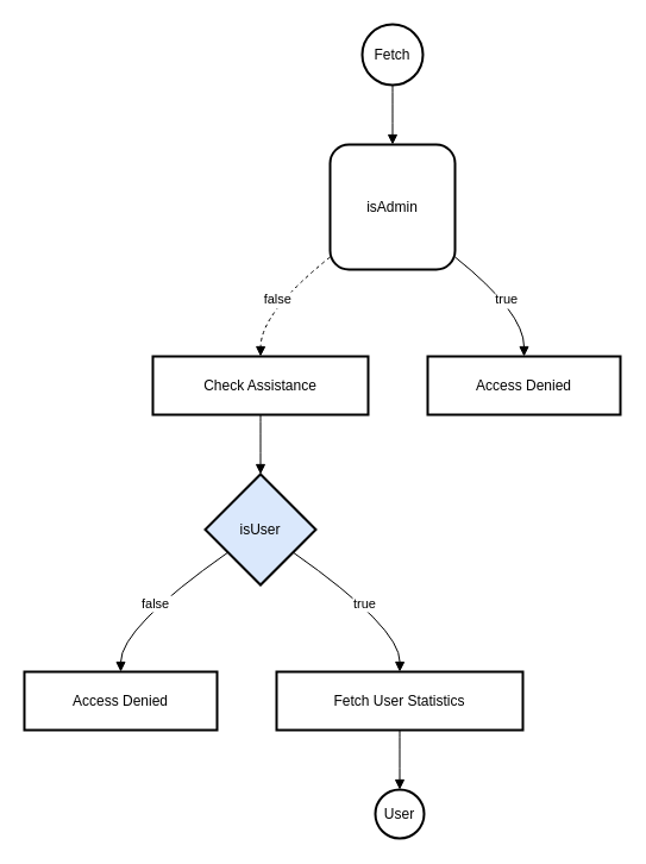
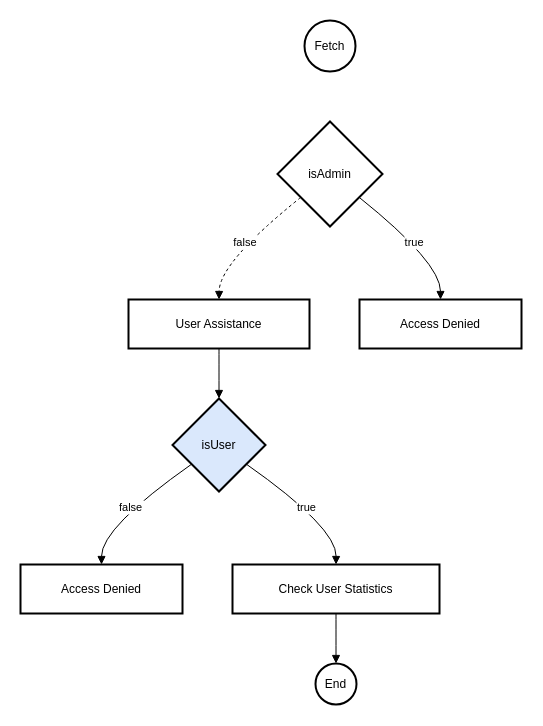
  <mxCell id="0" />
  <mxCell id="1" parent="0" />
  <mxCell id="2" value="Fetch" style="ellipse;aspect=fixed;strokeWidth=2;whiteSpace=wrap;" vertex="1" parent="1"><mxGeometry x="304" y="20" width="51" height="51" as="geometry" /></mxCell>
- <mxCell id="3" value="isAdmin" style="strokeWidth=2;whiteSpace=wrap;rounded=1;" vertex="1" parent="1"><mxGeometry x="277" y="121" width="105" height="105" as="geometry" /></mxCell>
- <mxCell id="4" value="Check Assistance" style="whiteSpace=wrap;strokeWidth=2;" vertex="1" parent="1"><mxGeometry x="128" y="299" width="181" height="49" as="geometry" /></mxCell>
+ <mxCell id="3" value="isAdmin" style="rhombus;strokeWidth=2;whiteSpace=wrap;" vertex="1" parent="1"><mxGeometry x="277" y="121" width="105" height="105" as="geometry" /></mxCell>
+ <mxCell id="4" value="User Assistance" style="whiteSpace=wrap;strokeWidth=2;" vertex="1" parent="1"><mxGeometry x="128" y="299" width="181" height="49" as="geometry" /></mxCell>
  <mxCell id="5" value="isUser" style="rhombus;strokeWidth=2;whiteSpace=wrap;fillColor=#dae8fc;" vertex="1" parent="1"><mxGeometry x="172" y="398" width="93" height="93" as="geometry" /></mxCell>
  <mxCell id="6" value="Access Denied" style="whiteSpace=wrap;strokeWidth=2;" vertex="1" parent="1"><mxGeometry x="20" y="564" width="162" height="49" as="geometry" /></mxCell>
- <mxCell id="7" value="Fetch User Statistics" style="whiteSpace=wrap;strokeWidth=2;" vertex="1" parent="1"><mxGeometry x="232" y="564" width="207" height="49" as="geometry" /></mxCell>
- <mxCell id="8" value="User" style="ellipse;aspect=fixed;strokeWidth=2;whiteSpace=wrap;" vertex="1" parent="1"><mxGeometry x="315" y="663" width="41" height="41" as="geometry" /></mxCell>
+ <mxCell id="7" value="Check User Statistics" style="whiteSpace=wrap;strokeWidth=2;" vertex="1" parent="1"><mxGeometry x="232" y="564" width="207" height="49" as="geometry" /></mxCell>
+ <mxCell id="8" value="End" style="ellipse;aspect=fixed;strokeWidth=2;whiteSpace=wrap;" vertex="1" parent="1"><mxGeometry x="315" y="663" width="41" height="41" as="geometry" /></mxCell>
  <mxCell id="9" value="Access Denied" style="whiteSpace=wrap;strokeWidth=2;" vertex="1" parent="1"><mxGeometry x="359" y="299" width="162" height="49" as="geometry" /></mxCell>
- <mxCell id="10" value="" style="curved=1;startArrow=none;endArrow=block;exitX=0.5;exitY=0.99;entryX=0.5;entryY=0;" edge="1" parent="1" source="2" target="3"><mxGeometry relative="1" as="geometry"><Array as="points" /></mxGeometry></mxCell>
  <mxCell id="11" value="false" style="curved=1;startArrow=none;endArrow=block;exitX=0;exitY=0.9;entryX=0.5;entryY=0;dashed=1;" edge="1" parent="1" source="3" target="4"><mxGeometry relative="1" as="geometry"><Array as="points"><mxPoint x="219" y="262" /></Array></mxGeometry></mxCell>
  <mxCell id="12" value="" style="curved=1;startArrow=none;endArrow=block;exitX=0.5;exitY=1;entryX=0.5;entryY=0;" edge="1" parent="1" source="4" target="5"><mxGeometry relative="1" as="geometry"><Array as="points" /></mxGeometry></mxCell>
  <mxCell id="13" value="false" style="curved=1;startArrow=none;endArrow=block;exitX=0;exitY=0.85;entryX=0.5;entryY=-0.01;" edge="1" parent="1" source="5" target="6"><mxGeometry relative="1" as="geometry"><Array as="points"><mxPoint x="101" y="527" /></Array></mxGeometry></mxCell>
  <mxCell id="14" value="true" style="curved=1;startArrow=none;endArrow=block;exitX=1;exitY=0.85;entryX=0.5;entryY=-0.01;" edge="1" parent="1" source="5" target="7"><mxGeometry relative="1" as="geometry"><Array as="points"><mxPoint x="336" y="527" /></Array></mxGeometry></mxCell>
  <mxCell id="15" value="" style="curved=1;startArrow=none;endArrow=block;exitX=0.5;exitY=0.99;entryX=0.51;entryY=-0.01;" edge="1" parent="1" source="7" target="8"><mxGeometry relative="1" as="geometry"><Array as="points" /></mxGeometry></mxCell>
  <mxCell id="16" value="true" style="curved=1;startArrow=none;endArrow=block;exitX=1;exitY=0.9;entryX=0.5;entryY=0;" edge="1" parent="1" source="3" target="9"><mxGeometry relative="1" as="geometry"><Array as="points"><mxPoint x="440" y="262" /></Array></mxGeometry></mxCell>
